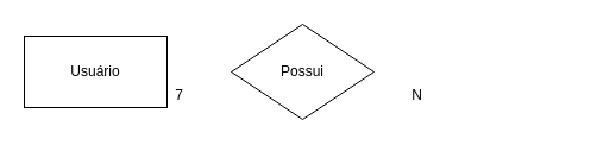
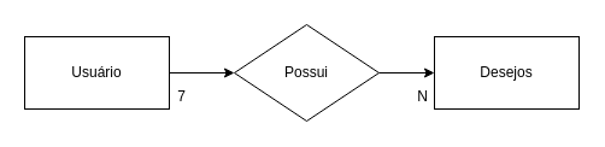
  <mxCell id="0" />
  <mxCell id="1" parent="0" />
+ <mxCell id="2" style="edgeStyle=orthogonalEdgeStyle;rounded=0;orthogonalLoop=1;jettySize=auto;html=1;exitX=1;exitY=0.5;exitDx=0;exitDy=0;entryX=0;entryY=0.5;entryDx=0;entryDy=0;" edge="1" parent="1" source="3" target="6"><mxGeometry relative="1" as="geometry" /></mxCell>
  <mxCell id="3" value="Usuário" style="rounded=0;whiteSpace=wrap;html=1;" vertex="1" parent="1"><mxGeometry x="20" y="30" width="120" height="60" as="geometry" /></mxCell>
  <mxCell id="4" value="7" style="text;html=1;align=center;verticalAlign=middle;resizable=0;points=[];autosize=1;strokeColor=none;fillColor=none;" vertex="1" parent="1"><mxGeometry x="140" y="70" width="20" height="20" as="geometry" /></mxCell>
+ <mxCell id="5" style="edgeStyle=orthogonalEdgeStyle;rounded=0;orthogonalLoop=1;jettySize=auto;html=1;exitX=1;exitY=0.5;exitDx=0;exitDy=0;entryX=0;entryY=0.5;entryDx=0;entryDy=0;" edge="1" parent="1" source="6" target="7"><mxGeometry relative="1" as="geometry" /></mxCell>
  <mxCell id="6" value="Possui" style="rhombus;whiteSpace=wrap;html=1;" vertex="1" parent="1"><mxGeometry x="194" y="20" width="120" height="80" as="geometry" /></mxCell>
+ <mxCell id="7" value="Desejos" style="rounded=0;whiteSpace=wrap;html=1;" vertex="1" parent="1"><mxGeometry x="360" y="30" width="120" height="60" as="geometry" /></mxCell>
  <mxCell id="8" value="N" style="text;html=1;align=center;verticalAlign=middle;resizable=0;points=[];autosize=1;strokeColor=none;fillColor=none;" vertex="1" parent="1"><mxGeometry x="340" y="70" width="20" height="20" as="geometry" /></mxCell>
